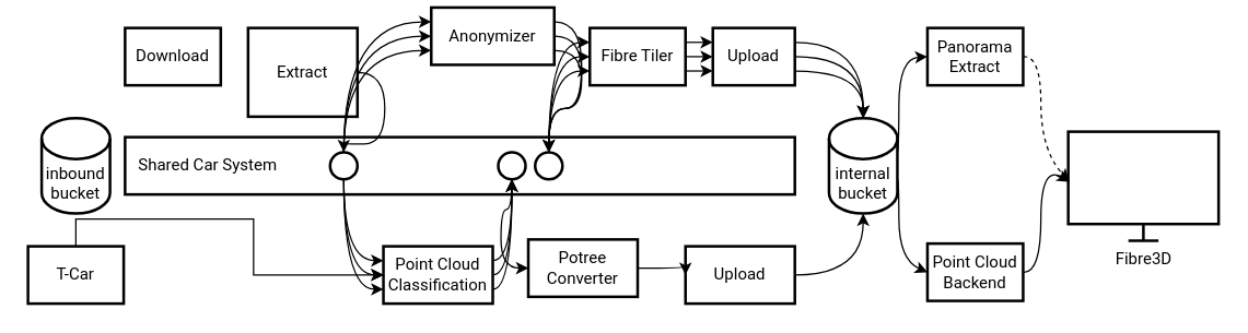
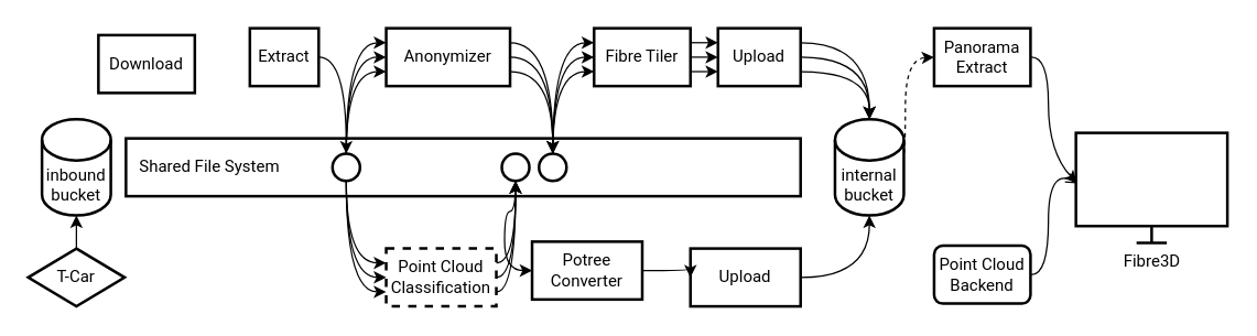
  <mxCell id="0" />
  <mxCell id="1" parent="0" />
  <mxCell id="2" value="inbound&lt;br&gt;bucket" style="shape=cylinder3;whiteSpace=wrap;html=1;boundedLbl=1;backgroundOutline=1;size=15;fillColor=none;fontColor=#000000;strokeColor=#000000;strokeWidth=2;fontFamily=Roboto;" parent="1" vertex="1"><mxGeometry x="30" y="86" width="50" height="70" as="geometry" /></mxCell>
- <mxCell id="3" value="Download" style="rounded=0;whiteSpace=wrap;html=1;fillColor=none;strokeWidth=2;fontFamily=Roboto;" parent="1" vertex="1"><mxGeometry x="91" y="20" width="70" height="42" as="geometry" /></mxCell>
- <mxCell id="4" value="Extract" style="rounded=0;whiteSpace=wrap;html=1;fillColor=none;strokeWidth=2;fontFamily=Roboto;" parent="1" vertex="1"><mxGeometry x="181" y="20" width="80" height="65" as="geometry" /></mxCell>
+ <mxCell id="3" value="Download" style="rounded=0;whiteSpace=wrap;html=1;fillColor=none;strokeWidth=2;fontFamily=Roboto;" parent="1" vertex="1"><mxGeometry x="71" y="25" width="70" height="42" as="geometry" /></mxCell>
+ <mxCell id="4" value="Extract" style="rounded=0;whiteSpace=wrap;html=1;fillColor=none;strokeWidth=2;fontFamily=Roboto;" parent="1" vertex="1"><mxGeometry x="181" y="20" width="50" height="42" as="geometry" /></mxCell>
  <mxCell id="5" value="internal&lt;br&gt;bucket" style="shape=cylinder3;whiteSpace=wrap;html=1;boundedLbl=1;backgroundOutline=1;size=15;fillColor=none;fontColor=#000000;strokeColor=#000000;fontFamily=Roboto;strokeWidth=2;" parent="1" vertex="1"><mxGeometry x="606" y="86" width="50" height="70" as="geometry" /></mxCell>
- <mxCell id="6" value="Shared Car System" style="rounded=0;whiteSpace=wrap;html=1;strokeWidth=2;align=left;spacingLeft=8;fillColor=none;fontColor=#000000;strokeColor=#000000;fontFamily=Roboto;" parent="1" vertex="1"><mxGeometry x="91" y="100" width="490" height="42" as="geometry" /></mxCell>
+ <mxCell id="6" value="Shared File System" style="rounded=0;whiteSpace=wrap;html=1;strokeWidth=2;align=left;spacingLeft=8;fillColor=none;fontColor=#000000;strokeColor=#000000;fontFamily=Roboto;" parent="1" vertex="1"><mxGeometry x="91" y="100" width="490" height="42" as="geometry" /></mxCell>
  <mxCell id="7" style="edgeStyle=orthogonalEdgeStyle;curved=1;rounded=0;orthogonalLoop=1;jettySize=auto;html=1;exitX=1;exitY=0.25;exitDx=0;exitDy=0;entryX=0.5;entryY=0;entryDx=0;entryDy=0;fontFamily=Roboto;" parent="1" source="10" target="38" edge="1"><mxGeometry relative="1" as="geometry" /></mxCell>
  <mxCell id="8" style="edgeStyle=orthogonalEdgeStyle;curved=1;rounded=0;orthogonalLoop=1;jettySize=auto;html=1;exitX=1;exitY=0.5;exitDx=0;exitDy=0;entryX=0.5;entryY=0;entryDx=0;entryDy=0;fontFamily=Roboto;" parent="1" source="10" target="38" edge="1"><mxGeometry relative="1" as="geometry" /></mxCell>
  <mxCell id="9" style="edgeStyle=orthogonalEdgeStyle;curved=1;rounded=0;orthogonalLoop=1;jettySize=auto;html=1;exitX=1;exitY=0.75;exitDx=0;exitDy=0;entryX=0.5;entryY=0;entryDx=0;entryDy=0;fontFamily=Roboto;" parent="1" source="10" target="38" edge="1"><mxGeometry relative="1" as="geometry" /></mxCell>
- <mxCell id="10" value="Anonymizer" style="rounded=0;whiteSpace=wrap;html=1;fontColor=#000000;fillColor=none;strokeWidth=2;fontFamily=Roboto;" parent="1" vertex="1"><mxGeometry x="315" y="5" width="90" height="42" as="geometry" /></mxCell>
+ <mxCell id="10" value="Anonymizer" style="rounded=0;whiteSpace=wrap;html=1;fontColor=#000000;fillColor=none;strokeWidth=2;fontFamily=Roboto;" parent="1" vertex="1"><mxGeometry x="280" y="20" width="90" height="42" as="geometry" /></mxCell>
  <mxCell id="11" style="edgeStyle=orthogonalEdgeStyle;curved=1;rounded=0;orthogonalLoop=1;jettySize=auto;html=1;exitX=1;exitY=0.25;exitDx=0;exitDy=0;entryX=0;entryY=0.25;entryDx=0;entryDy=0;fontFamily=Roboto;" parent="1" source="14" target="24" edge="1"><mxGeometry relative="1" as="geometry" /></mxCell>
  <mxCell id="12" style="edgeStyle=orthogonalEdgeStyle;curved=1;rounded=0;orthogonalLoop=1;jettySize=auto;html=1;exitX=1;exitY=0.5;exitDx=0;exitDy=0;entryX=0;entryY=0.5;entryDx=0;entryDy=0;fontFamily=Roboto;" parent="1" source="14" target="24" edge="1"><mxGeometry relative="1" as="geometry" /></mxCell>
  <mxCell id="13" style="edgeStyle=orthogonalEdgeStyle;curved=1;rounded=0;orthogonalLoop=1;jettySize=auto;html=1;exitX=1;exitY=0.75;exitDx=0;exitDy=0;entryX=0;entryY=0.75;entryDx=0;entryDy=0;fontFamily=Roboto;" parent="1" source="14" target="24" edge="1"><mxGeometry relative="1" as="geometry" /></mxCell>
  <mxCell id="14" value="Fibre Tiler" style="rounded=0;whiteSpace=wrap;html=1;fillColor=none;strokeWidth=2;fontFamily=Roboto;" parent="1" vertex="1"><mxGeometry x="431" y="20" width="70" height="42" as="geometry" /></mxCell>
  <mxCell id="15" style="edgeStyle=orthogonalEdgeStyle;curved=1;rounded=0;orthogonalLoop=1;jettySize=auto;html=1;exitX=1;exitY=0.5;exitDx=0;exitDy=0;entryX=0.5;entryY=1;entryDx=0;entryDy=0;fontFamily=Roboto;" parent="1" source="18" target="40" edge="1"><mxGeometry relative="1" as="geometry"><mxPoint x="391" y="170" as="targetPoint" /><Array as="points"><mxPoint x="374" y="201" /></Array></mxGeometry></mxCell>
  <mxCell id="16" style="edgeStyle=orthogonalEdgeStyle;curved=1;rounded=0;orthogonalLoop=1;jettySize=auto;html=1;exitX=1;exitY=0.25;exitDx=0;exitDy=0;entryX=0.5;entryY=1;entryDx=0;entryDy=0;fontFamily=Roboto;" parent="1" source="18" target="40" edge="1"><mxGeometry relative="1" as="geometry"><Array as="points"><mxPoint x="374" y="191" /></Array></mxGeometry></mxCell>
  <mxCell id="17" style="edgeStyle=orthogonalEdgeStyle;curved=1;rounded=0;orthogonalLoop=1;jettySize=auto;html=1;exitX=1;exitY=0.75;exitDx=0;exitDy=0;entryX=0.5;entryY=1;entryDx=0;entryDy=0;fontFamily=Roboto;" parent="1" source="18" target="40" edge="1"><mxGeometry relative="1" as="geometry"><Array as="points"><mxPoint x="374" y="211" /></Array></mxGeometry></mxCell>
- <mxCell id="18" value="Point Cloud&lt;br&gt;Classification" style="rounded=0;whiteSpace=wrap;html=1;fillColor=none;strokeWidth=2;fontFamily=Roboto;" parent="1" vertex="1"><mxGeometry x="280" y="180" width="80" height="42" as="geometry" /></mxCell>
+ <mxCell id="18" value="Point Cloud&lt;br&gt;Classification" style="rounded=0;whiteSpace=wrap;html=1;fillColor=none;strokeWidth=2;fontFamily=Roboto;dashed=1;" parent="1" vertex="1"><mxGeometry x="280" y="180" width="80" height="42" as="geometry" /></mxCell>
  <mxCell id="19" style="edgeStyle=orthogonalEdgeStyle;curved=1;rounded=0;orthogonalLoop=1;jettySize=auto;html=1;exitX=1;exitY=0.5;exitDx=0;exitDy=0;entryX=0;entryY=0.5;entryDx=0;entryDy=0;fontFamily=Roboto;" parent="1" source="20" target="26" edge="1"><mxGeometry relative="1" as="geometry" /></mxCell>
  <mxCell id="20" value="Potree&lt;br&gt;Converter" style="rounded=0;whiteSpace=wrap;html=1;fillColor=none;strokeWidth=2;fontFamily=Roboto;" parent="1" vertex="1"><mxGeometry x="386" y="175" width="80" height="42" as="geometry" /></mxCell>
  <mxCell id="21" style="edgeStyle=orthogonalEdgeStyle;curved=1;rounded=0;orthogonalLoop=1;jettySize=auto;html=1;exitX=1;exitY=0.25;exitDx=0;exitDy=0;entryX=0.5;entryY=0;entryDx=0;entryDy=0;entryPerimeter=0;fontFamily=Roboto;" parent="1" source="24" target="5" edge="1"><mxGeometry relative="1" as="geometry" /></mxCell>
  <mxCell id="22" style="edgeStyle=orthogonalEdgeStyle;curved=1;rounded=0;orthogonalLoop=1;jettySize=auto;html=1;exitX=1;exitY=0.5;exitDx=0;exitDy=0;entryX=0.5;entryY=0;entryDx=0;entryDy=0;entryPerimeter=0;fontFamily=Roboto;" parent="1" source="24" target="5" edge="1"><mxGeometry relative="1" as="geometry" /></mxCell>
  <mxCell id="23" style="edgeStyle=orthogonalEdgeStyle;curved=1;rounded=0;orthogonalLoop=1;jettySize=auto;html=1;exitX=1;exitY=0.75;exitDx=0;exitDy=0;entryX=0.5;entryY=0;entryDx=0;entryDy=0;entryPerimeter=0;fontFamily=Roboto;" parent="1" source="24" target="5" edge="1"><mxGeometry relative="1" as="geometry"><mxPoint x="611" y="160" as="targetPoint" /></mxGeometry></mxCell>
  <mxCell id="24" value="Upload" style="rounded=0;whiteSpace=wrap;html=1;fillColor=none;strokeWidth=2;fontFamily=Roboto;" parent="1" vertex="1"><mxGeometry x="521" y="20" width="60" height="42" as="geometry" /></mxCell>
  <mxCell id="25" style="edgeStyle=orthogonalEdgeStyle;curved=1;rounded=0;orthogonalLoop=1;jettySize=auto;html=1;exitX=1;exitY=0.5;exitDx=0;exitDy=0;entryX=0.5;entryY=1;entryDx=0;entryDy=0;entryPerimeter=0;fontFamily=Roboto;" parent="1" source="26" target="5" edge="1"><mxGeometry relative="1" as="geometry" /></mxCell>
  <mxCell id="26" value="Upload" style="rounded=0;whiteSpace=wrap;html=1;fillColor=none;strokeWidth=2;fontFamily=Roboto;" parent="1" vertex="1"><mxGeometry x="501" y="180" width="80" height="42" as="geometry" /></mxCell>
  <mxCell id="27" style="edgeStyle=orthogonalEdgeStyle;curved=1;rounded=0;orthogonalLoop=1;jettySize=auto;html=1;exitX=0.5;exitY=0;exitDx=0;exitDy=0;entryX=0;entryY=0.25;entryDx=0;entryDy=0;fontFamily=Roboto;" parent="1" source="33" target="10" edge="1"><mxGeometry relative="1" as="geometry" /></mxCell>
  <mxCell id="28" style="edgeStyle=orthogonalEdgeStyle;curved=1;rounded=0;orthogonalLoop=1;jettySize=auto;html=1;exitX=0.5;exitY=0;exitDx=0;exitDy=0;entryX=0;entryY=0.5;entryDx=0;entryDy=0;fontFamily=Roboto;" parent="1" source="33" target="10" edge="1"><mxGeometry relative="1" as="geometry" /></mxCell>
  <mxCell id="29" style="edgeStyle=orthogonalEdgeStyle;curved=1;rounded=0;orthogonalLoop=1;jettySize=auto;html=1;exitX=0.5;exitY=0;exitDx=0;exitDy=0;entryX=0;entryY=0.75;entryDx=0;entryDy=0;fontFamily=Roboto;" parent="1" source="33" target="10" edge="1"><mxGeometry relative="1" as="geometry" /></mxCell>
  <mxCell id="30" style="edgeStyle=orthogonalEdgeStyle;curved=1;rounded=0;orthogonalLoop=1;jettySize=auto;html=1;exitX=0.5;exitY=1;exitDx=0;exitDy=0;entryX=0;entryY=0.25;entryDx=0;entryDy=0;fontFamily=Roboto;" parent="1" source="33" target="18" edge="1"><mxGeometry relative="1" as="geometry" /></mxCell>
  <mxCell id="31" style="edgeStyle=orthogonalEdgeStyle;curved=1;rounded=0;orthogonalLoop=1;jettySize=auto;html=1;exitX=0.5;exitY=1;exitDx=0;exitDy=0;entryX=0;entryY=0.5;entryDx=0;entryDy=0;fontFamily=Roboto;" parent="1" source="33" target="18" edge="1"><mxGeometry relative="1" as="geometry" /></mxCell>
  <mxCell id="32" style="edgeStyle=orthogonalEdgeStyle;curved=1;rounded=0;orthogonalLoop=1;jettySize=auto;html=1;exitX=0.5;exitY=1;exitDx=0;exitDy=0;entryX=0;entryY=0.75;entryDx=0;entryDy=0;fontFamily=Roboto;" parent="1" source="33" target="18" edge="1"><mxGeometry relative="1" as="geometry" /></mxCell>
  <mxCell id="33" value="" style="ellipse;whiteSpace=wrap;html=1;aspect=fixed;strokeWidth=2;fontFamily=Roboto;fillColor=none;" parent="1" vertex="1"><mxGeometry x="241" y="111" width="20" height="20" as="geometry" /></mxCell>
  <mxCell id="34" style="edgeStyle=orthogonalEdgeStyle;curved=1;rounded=0;orthogonalLoop=1;jettySize=auto;html=1;exitX=1;exitY=0.5;exitDx=0;exitDy=0;entryX=0.5;entryY=0;entryDx=0;entryDy=0;fontFamily=Roboto;" parent="1" source="4" target="33" edge="1"><mxGeometry relative="1" as="geometry" /></mxCell>
  <mxCell id="35" style="edgeStyle=orthogonalEdgeStyle;curved=1;rounded=0;orthogonalLoop=1;jettySize=auto;html=1;exitX=0.5;exitY=0;exitDx=0;exitDy=0;entryX=0;entryY=0.25;entryDx=0;entryDy=0;fontFamily=Roboto;" parent="1" source="38" target="14" edge="1"><mxGeometry relative="1" as="geometry" /></mxCell>
  <mxCell id="36" style="edgeStyle=orthogonalEdgeStyle;curved=1;rounded=0;orthogonalLoop=1;jettySize=auto;html=1;exitX=0.5;exitY=0;exitDx=0;exitDy=0;entryX=0;entryY=0.5;entryDx=0;entryDy=0;fontFamily=Roboto;" parent="1" source="38" target="14" edge="1"><mxGeometry relative="1" as="geometry" /></mxCell>
  <mxCell id="37" style="edgeStyle=orthogonalEdgeStyle;curved=1;rounded=0;orthogonalLoop=1;jettySize=auto;html=1;exitX=0.5;exitY=0;exitDx=0;exitDy=0;entryX=0;entryY=0.75;entryDx=0;entryDy=0;fontFamily=Roboto;" parent="1" source="38" target="14" edge="1"><mxGeometry relative="1" as="geometry" /></mxCell>
  <mxCell id="38" value="" style="ellipse;whiteSpace=wrap;html=1;aspect=fixed;strokeWidth=2;fontFamily=Roboto;fillColor=none;" parent="1" vertex="1"><mxGeometry x="391" y="111" width="20" height="20" as="geometry" /></mxCell>
  <mxCell id="39" style="edgeStyle=orthogonalEdgeStyle;curved=1;rounded=0;orthogonalLoop=1;jettySize=auto;html=1;exitX=0.5;exitY=1;exitDx=0;exitDy=0;entryX=0;entryY=0.5;entryDx=0;entryDy=0;fontFamily=Roboto;" parent="1" source="40" target="20" edge="1"><mxGeometry relative="1" as="geometry" /></mxCell>
  <mxCell id="40" value="" style="ellipse;whiteSpace=wrap;html=1;aspect=fixed;strokeWidth=2;fontFamily=Roboto;fillColor=none;" parent="1" vertex="1"><mxGeometry x="364" y="111" width="20" height="20" as="geometry" /></mxCell>
  <mxCell id="41" value="Fibre3D" style="html=1;verticalLabelPosition=bottom;align=center;labelBackgroundColor=none;verticalAlign=top;strokeWidth=2;shadow=0;dashed=0;shape=mxgraph.ios7.icons.monitor;fillColor=none;fontColor=#000000;strokeColor=#000000;fontFamily=Roboto;" parent="1" vertex="1"><mxGeometry x="781" y="96" width="110" height="80" as="geometry" /></mxCell>
  <mxCell id="42" value="Panorama Extract" style="rounded=0;whiteSpace=wrap;html=1;fillColor=none;strokeWidth=2;fontFamily=Roboto;" parent="1" vertex="1"><mxGeometry x="678" y="20" width="70" height="42" as="geometry" /></mxCell>
- <mxCell id="43" value="Point Cloud Backend" style="rounded=0;whiteSpace=wrap;html=1;fillColor=none;strokeWidth=2;fontFamily=Roboto;" parent="1" vertex="1"><mxGeometry x="678" y="178" width="70" height="42" as="geometry" /></mxCell>
- <mxCell id="44" value="" style="curved=1;endArrow=classic;html=1;fontColor=#000000;strokeColor=default;entryX=0.007;entryY=0.455;entryDx=0;entryDy=0;entryPerimeter=0;exitX=1;exitY=0.5;exitDx=0;exitDy=0;fontFamily=Roboto;dashed=1;" parent="1" source="42" target="41" edge="1"><mxGeometry width="50" height="50" relative="1" as="geometry"><mxPoint x="748" y="91" as="sourcePoint" /><mxPoint x="818.711" y="41" as="targetPoint" /><Array as="points"><mxPoint x="761" y="40" /><mxPoint x="761" y="110" /></Array></mxGeometry></mxCell>
- <mxCell id="45" value="" style="curved=1;endArrow=classic;html=1;fontColor=#000000;strokeColor=default;entryX=0.007;entryY=0.46;entryDx=0;entryDy=0;entryPerimeter=0;exitX=1;exitY=0.5;exitDx=0;exitDy=0;fontFamily=Roboto;" parent="1" source="43" target="41" edge="1"><mxGeometry width="50" height="50" relative="1" as="geometry"><mxPoint x="748" y="197.4" as="sourcePoint" /><mxPoint x="781.77" y="121" as="targetPoint" /><Array as="points"><mxPoint x="761" y="200" /><mxPoint x="761" y="120" /></Array></mxGeometry></mxCell>
- <mxCell id="46" value="" style="curved=1;endArrow=classic;html=1;fontColor=#000000;strokeColor=default;entryX=0;entryY=0.5;entryDx=0;entryDy=0;exitX=1;exitY=0;exitDx=0;exitDy=25;exitPerimeter=0;fontFamily=Roboto;" parent="1" source="5" target="42" edge="1"><mxGeometry width="50" height="50" relative="1" as="geometry"><mxPoint x="644.23" y="121.2" as="sourcePoint" /><mxPoint x="678" y="40" as="targetPoint" /><Array as="points"><mxPoint x="657" y="110" /><mxPoint x="657.23" y="42.2" /></Array></mxGeometry></mxCell>
- <mxCell id="47" value="" style="curved=1;endArrow=classic;html=1;fontColor=#000000;strokeColor=default;entryX=0;entryY=0.5;entryDx=0;entryDy=0;exitX=1;exitY=0;exitDx=0;exitDy=45;exitPerimeter=0;fontFamily=Roboto;" parent="1" source="5" target="43" edge="1"><mxGeometry width="50" height="50" relative="1" as="geometry"><mxPoint x="644.23" y="121" as="sourcePoint" /><mxPoint x="678" y="197.4" as="targetPoint" /><Array as="points"><mxPoint x="657" y="130" /><mxPoint x="657.23" y="190" /></Array></mxGeometry></mxCell>
- <mxCell id="48" style="edgeStyle=orthogonalEdgeStyle;rounded=0;orthogonalLoop=1;jettySize=auto;html=1;exitX=0.5;exitY=0;exitDx=0;exitDy=0;" edge="1" parent="1" source="49" target="18"><mxGeometry relative="1" as="geometry" /></mxCell>
- <mxCell id="49" value="T-Car" style="rounded=0;whiteSpace=wrap;html=1;fillColor=none;strokeWidth=2;fontFamily=Roboto;" vertex="1" parent="1"><mxGeometry x="20" y="180" width="70" height="42" as="geometry" /></mxCell>
+ <mxCell id="43" value="Point Cloud Backend" style="whiteSpace=wrap;html=1;fillColor=none;strokeWidth=2;fontFamily=Roboto;rounded=1;" parent="1" vertex="1"><mxGeometry x="678" y="178" width="70" height="42" as="geometry" /></mxCell>
+ <mxCell id="44" value="" style="curved=1;endArrow=classic;html=1;fontColor=#000000;strokeColor=default;entryX=0.007;entryY=0.455;entryDx=0;entryDy=0;entryPerimeter=0;exitX=1;exitY=0.5;exitDx=0;exitDy=0;fontFamily=Roboto;" parent="1" source="42" target="41" edge="1"><mxGeometry width="50" height="50" relative="1" as="geometry"><mxPoint x="748" y="91" as="sourcePoint" /><mxPoint x="818.711" y="41" as="targetPoint" /><Array as="points"><mxPoint x="761" y="40" /><mxPoint x="761" y="110" /></Array></mxGeometry></mxCell>
+ <mxCell id="45" value="" style="curved=1;endArrow=open;html=1;fontColor=#000000;strokeColor=default;entryX=0.007;entryY=0.46;entryDx=0;entryDy=0;entryPerimeter=0;exitX=1;exitY=0.5;exitDx=0;exitDy=0;fontFamily=Roboto;" parent="1" source="43" target="41" edge="1"><mxGeometry width="50" height="50" relative="1" as="geometry"><mxPoint x="748" y="197.4" as="sourcePoint" /><mxPoint x="781.77" y="121" as="targetPoint" /><Array as="points"><mxPoint x="761" y="200" /><mxPoint x="761" y="120" /></Array></mxGeometry></mxCell>
+ <mxCell id="46" value="" style="curved=1;endArrow=classic;html=1;fontColor=#000000;strokeColor=default;entryX=0;entryY=0.5;entryDx=0;entryDy=0;exitX=1;exitY=0;exitDx=0;exitDy=25;exitPerimeter=0;fontFamily=Roboto;dashed=1;" parent="1" source="5" target="42" edge="1"><mxGeometry width="50" height="50" relative="1" as="geometry"><mxPoint x="644.23" y="121.2" as="sourcePoint" /><mxPoint x="678" y="40" as="targetPoint" /><Array as="points"><mxPoint x="657" y="110" /><mxPoint x="657.23" y="42.2" /></Array></mxGeometry></mxCell>
+ <mxCell id="48" style="edgeStyle=orthogonalEdgeStyle;rounded=0;orthogonalLoop=1;jettySize=auto;html=1;exitX=0.5;exitY=0;exitDx=0;exitDy=0;entryX=0.5;entryY=1;entryDx=0;entryDy=0;entryPerimeter=0;" edge="1" parent="1" source="49" target="2"><mxGeometry relative="1" as="geometry" /></mxCell>
+ <mxCell id="49" value="T-Car" style="rhombus;whiteSpace=wrap;html=1;fillColor=none;strokeWidth=2;fontFamily=Roboto;" vertex="1" parent="1"><mxGeometry x="20" y="180" width="70" height="42" as="geometry" /></mxCell>
